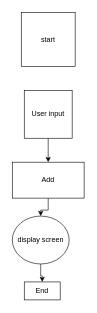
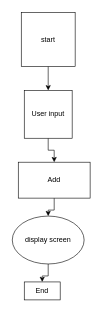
  <mxCell id="0" />
  <mxCell id="1" parent="0" />
+ <mxCell id="2" value="" style="edgeStyle=orthogonalEdgeStyle;rounded=0;orthogonalLoop=1;jettySize=auto;html=1;" edge="1" parent="1" source="3" target="9"><mxGeometry relative="1" as="geometry" /></mxCell>
  <mxCell id="3" value="start" style="whiteSpace=wrap;html=1;aspect=fixed;" vertex="1" parent="1"><mxGeometry x="35" y="20" width="90" height="90" as="geometry" /></mxCell>
  <mxCell id="4" value="" style="edgeStyle=orthogonalEdgeStyle;rounded=0;orthogonalLoop=1;jettySize=auto;html=1;" edge="1" parent="1" source="5" target="7"><mxGeometry relative="1" as="geometry" /></mxCell>
- <mxCell id="5" value="Add" style="rounded=0;whiteSpace=wrap;html=1;" vertex="1" parent="1"><mxGeometry x="20" y="270" width="120" height="60" as="geometry" /></mxCell>
+ <mxCell id="5" value="Add" style="rounded=0;whiteSpace=wrap;html=1;" vertex="1" parent="1"><mxGeometry x="30" y="270" width="120" height="60" as="geometry" /></mxCell>
  <mxCell id="6" value="" style="edgeStyle=orthogonalEdgeStyle;rounded=0;orthogonalLoop=1;jettySize=auto;html=1;" edge="1" parent="1" source="7" target="10"><mxGeometry relative="1" as="geometry" /></mxCell>
- <mxCell id="7" value="display screen" style="ellipse;whiteSpace=wrap;html=1;" vertex="1" parent="1"><mxGeometry x="20" y="360" width="95" height="80" as="geometry" /></mxCell>
+ <mxCell id="7" value="display screen" style="ellipse;whiteSpace=wrap;html=1;" vertex="1" parent="1"><mxGeometry x="20" y="360" width="120" height="80" as="geometry" /></mxCell>
  <mxCell id="8" value="" style="edgeStyle=orthogonalEdgeStyle;rounded=0;orthogonalLoop=1;jettySize=auto;html=1;" edge="1" parent="1" source="9" target="5"><mxGeometry relative="1" as="geometry" /></mxCell>
  <mxCell id="9" value="User input" style="whiteSpace=wrap;html=1;aspect=fixed;rounded=0;" vertex="1" parent="1"><mxGeometry x="40" y="150" width="80" height="80" as="geometry" /></mxCell>
  <mxCell id="10" value="End" style="rounded=0;whiteSpace=wrap;html=1;" vertex="1" parent="1"><mxGeometry x="40" y="470" width="60" height="30" as="geometry" /></mxCell>
